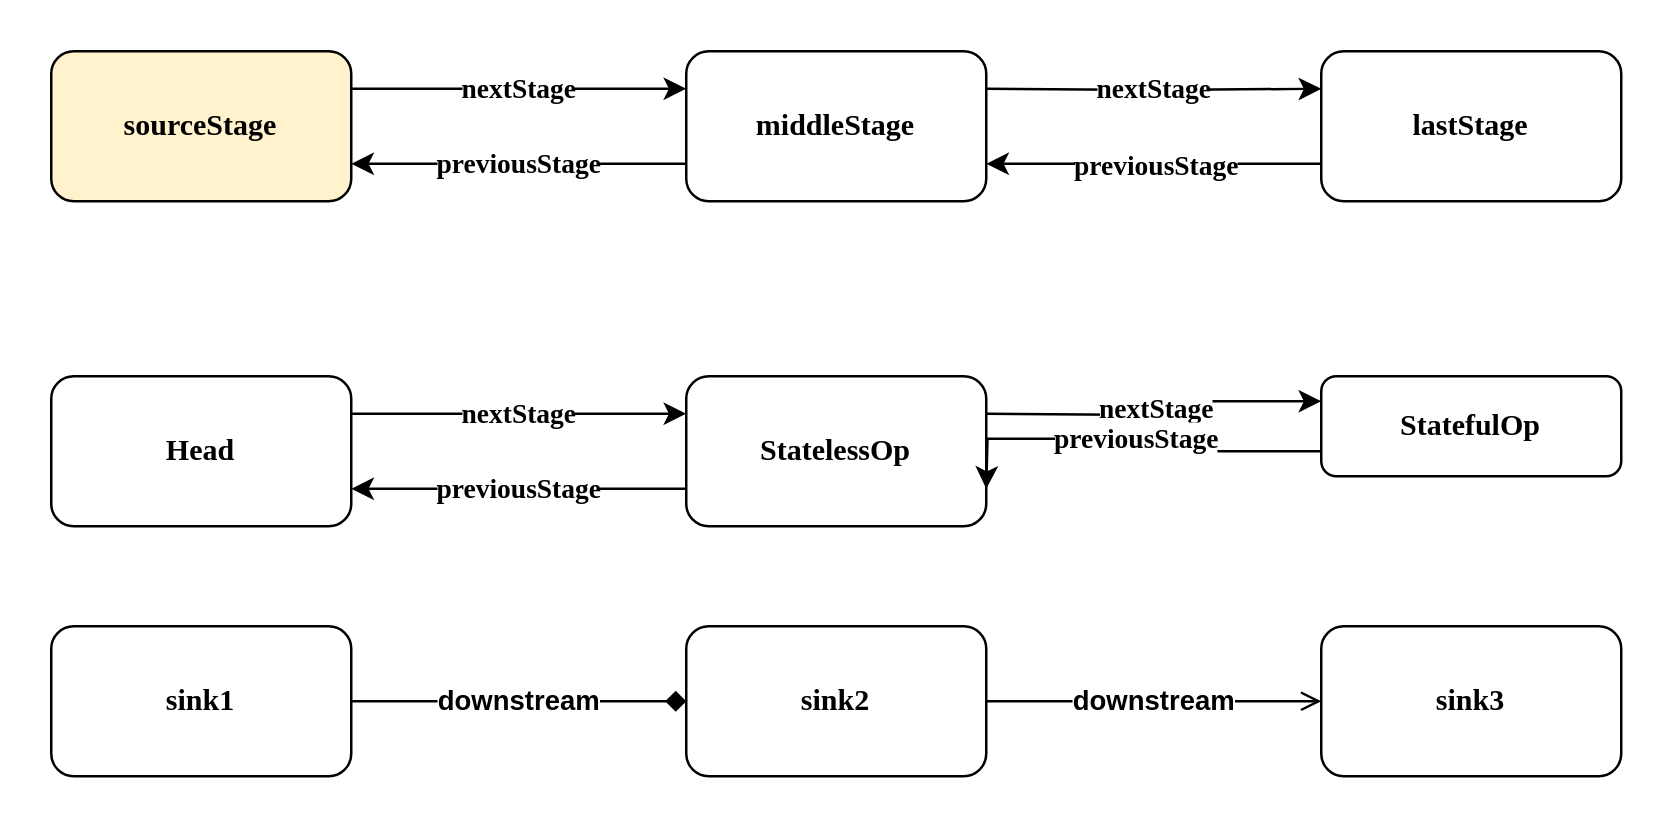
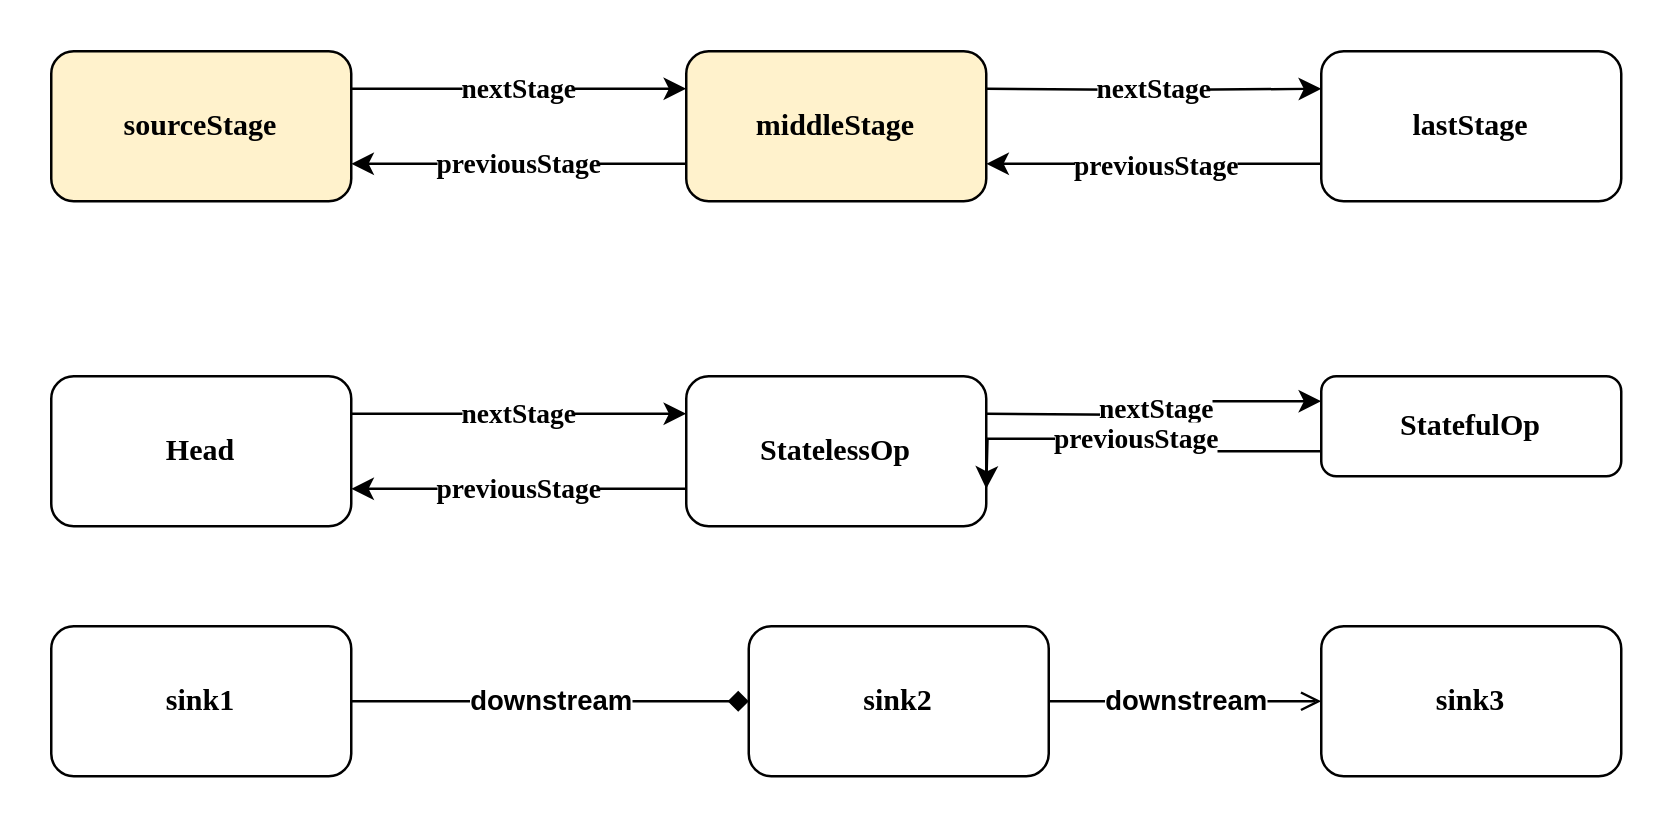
  <mxCell id="0" />
  <mxCell id="1" parent="0" />
  <mxCell id="2" value="nextStage" style="edgeStyle=orthogonalEdgeStyle;rounded=0;orthogonalLoop=1;jettySize=auto;html=1;entryX=0;entryY=0.25;entryDx=0;entryDy=0;exitX=1;exitY=0.25;exitDx=0;exitDy=0;fontStyle=1;fontFamily=Lucida Console;" parent="1" source="3" target="4" edge="1"><mxGeometry relative="1" as="geometry"><mxPoint x="140" y="36" as="sourcePoint" /><mxPoint x="220" y="36" as="targetPoint" /></mxGeometry></mxCell>
  <mxCell id="3" value="sourceStage" style="rounded=1;whiteSpace=wrap;html=1;fontStyle=1;fontFamily=Lucida Console;fillColor=#fff2cc;" parent="1" vertex="1"><mxGeometry x="20" y="20" width="120" height="60" as="geometry" /></mxCell>
- <mxCell id="4" value="middleStage" style="rounded=1;whiteSpace=wrap;html=1;fontStyle=1;fontFamily=Lucida Console;" parent="1" vertex="1"><mxGeometry x="274" y="20" width="120" height="60" as="geometry" /></mxCell>
+ <mxCell id="4" value="middleStage" style="rounded=1;whiteSpace=wrap;html=1;fontStyle=1;fontFamily=Lucida Console;fillColor=#fff2cc;" parent="1" vertex="1"><mxGeometry x="274" y="20" width="120" height="60" as="geometry" /></mxCell>
  <mxCell id="5" value="previousStage" style="edgeStyle=orthogonalEdgeStyle;rounded=0;orthogonalLoop=1;jettySize=auto;html=1;exitX=0;exitY=0.75;exitDx=0;exitDy=0;entryX=1;entryY=0.75;entryDx=0;entryDy=0;fontStyle=1;fontFamily=Lucida Console;" parent="1" source="4" target="3" edge="1"><mxGeometry relative="1" as="geometry"><mxPoint x="150" y="104" as="sourcePoint" /><mxPoint x="80" y="104" as="targetPoint" /></mxGeometry></mxCell>
  <mxCell id="6" value="nextStage" style="edgeStyle=orthogonalEdgeStyle;rounded=0;orthogonalLoop=1;jettySize=auto;html=1;entryX=0;entryY=0.25;entryDx=0;entryDy=0;exitX=1;exitY=0.25;exitDx=0;exitDy=0;fontStyle=1;fontFamily=Lucida Console;" parent="1" target="7" edge="1"><mxGeometry relative="1" as="geometry"><mxPoint x="394" y="35" as="sourcePoint" /><mxPoint x="474" y="36" as="targetPoint" /></mxGeometry></mxCell>
  <mxCell id="7" value="&lt;span&gt;lastStage&lt;/span&gt;" style="rounded=1;whiteSpace=wrap;html=1;fontStyle=1;fontFamily=Lucida Console;" parent="1" vertex="1"><mxGeometry x="528" y="20" width="120" height="60" as="geometry" /></mxCell>
  <mxCell id="8" value="previousStage" style="edgeStyle=orthogonalEdgeStyle;rounded=0;orthogonalLoop=1;jettySize=auto;html=1;exitX=0;exitY=0.75;exitDx=0;exitDy=0;entryX=1;entryY=0.75;entryDx=0;entryDy=0;fontStyle=1;fontFamily=Lucida Console;" parent="1" source="7" edge="1"><mxGeometry relative="1" as="geometry"><mxPoint x="404" y="104" as="sourcePoint" /><mxPoint x="394" y="65" as="targetPoint" /></mxGeometry></mxCell>
  <mxCell id="9" value="nextStage" style="edgeStyle=orthogonalEdgeStyle;rounded=0;orthogonalLoop=1;jettySize=auto;html=1;entryX=0;entryY=0.25;entryDx=0;entryDy=0;exitX=1;exitY=0.25;exitDx=0;exitDy=0;fontStyle=1;fontFamily=Lucida Console;" edge="1" parent="1" source="10" target="11"><mxGeometry relative="1" as="geometry"><mxPoint x="140" y="166" as="sourcePoint" /><mxPoint x="220" y="166" as="targetPoint" /></mxGeometry></mxCell>
  <mxCell id="10" value="Head" style="rounded=1;whiteSpace=wrap;html=1;fontStyle=1;fontFamily=Lucida Console;" vertex="1" parent="1"><mxGeometry x="20" y="150" width="120" height="60" as="geometry" /></mxCell>
  <mxCell id="11" value="StatelessOp" style="rounded=1;whiteSpace=wrap;html=1;fontStyle=1;fontFamily=Lucida Console;" vertex="1" parent="1"><mxGeometry x="274" y="150" width="120" height="60" as="geometry" /></mxCell>
  <mxCell id="12" value="previousStage" style="edgeStyle=orthogonalEdgeStyle;rounded=0;orthogonalLoop=1;jettySize=auto;html=1;exitX=0;exitY=0.75;exitDx=0;exitDy=0;entryX=1;entryY=0.75;entryDx=0;entryDy=0;fontStyle=1;fontFamily=Lucida Console;" edge="1" parent="1" source="11" target="10"><mxGeometry relative="1" as="geometry"><mxPoint x="150" y="234" as="sourcePoint" /><mxPoint x="80" y="234" as="targetPoint" /></mxGeometry></mxCell>
  <mxCell id="13" value="nextStage" style="edgeStyle=orthogonalEdgeStyle;rounded=0;orthogonalLoop=1;jettySize=auto;html=1;entryX=0;entryY=0.25;entryDx=0;entryDy=0;exitX=1;exitY=0.25;exitDx=0;exitDy=0;fontStyle=1;fontFamily=Lucida Console;" edge="1" parent="1" target="14"><mxGeometry relative="1" as="geometry"><mxPoint x="394" y="165" as="sourcePoint" /><mxPoint x="474" y="166" as="targetPoint" /></mxGeometry></mxCell>
  <mxCell id="14" value="&lt;span&gt;StatefulOp&lt;/span&gt;" style="rounded=1;whiteSpace=wrap;html=1;fontStyle=1;fontFamily=Lucida Console;" vertex="1" parent="1"><mxGeometry x="528" y="150" width="120" height="40" as="geometry" /></mxCell>
  <mxCell id="15" value="previousStage" style="edgeStyle=orthogonalEdgeStyle;rounded=0;orthogonalLoop=1;jettySize=auto;html=1;exitX=0;exitY=0.75;exitDx=0;exitDy=0;entryX=1;entryY=0.75;entryDx=0;entryDy=0;fontStyle=1;fontFamily=Lucida Console;" edge="1" parent="1" source="14"><mxGeometry relative="1" as="geometry"><mxPoint x="404" y="234" as="sourcePoint" /><mxPoint x="394" y="195" as="targetPoint" /></mxGeometry></mxCell>
  <mxCell id="16" value="downstream" style="edgeStyle=orthogonalEdgeStyle;rounded=0;orthogonalLoop=1;jettySize=auto;html=1;exitX=1;exitY=0.5;exitDx=0;exitDy=0;entryX=0;entryY=0.5;entryDx=0;entryDy=0;fontStyle=1;endArrow=diamond;" edge="1" parent="1" source="17" target="19"><mxGeometry relative="1" as="geometry" /></mxCell>
  <mxCell id="17" value="sink1" style="rounded=1;whiteSpace=wrap;html=1;fontStyle=1;fontFamily=Lucida Console;" vertex="1" parent="1"><mxGeometry x="20" y="250" width="120" height="60" as="geometry" /></mxCell>
  <mxCell id="18" value="downstream" style="edgeStyle=orthogonalEdgeStyle;rounded=0;orthogonalLoop=1;jettySize=auto;html=1;exitX=1;exitY=0.5;exitDx=0;exitDy=0;entryX=0;entryY=0.5;entryDx=0;entryDy=0;fontStyle=1;endArrow=open;" edge="1" parent="1" source="19" target="20"><mxGeometry relative="1" as="geometry" /></mxCell>
- <mxCell id="19" value="sink2" style="rounded=1;whiteSpace=wrap;html=1;fontStyle=1;fontFamily=Lucida Console;" vertex="1" parent="1"><mxGeometry x="274" y="250" width="120" height="60" as="geometry" /></mxCell>
+ <mxCell id="19" value="sink2" style="rounded=1;whiteSpace=wrap;html=1;fontStyle=1;fontFamily=Lucida Console;" vertex="1" parent="1"><mxGeometry x="299" y="250" width="120" height="60" as="geometry" /></mxCell>
  <mxCell id="20" value="&lt;span&gt;sink3&lt;/span&gt;" style="rounded=1;whiteSpace=wrap;html=1;fontStyle=1;fontFamily=Lucida Console;" vertex="1" parent="1"><mxGeometry x="528" y="250" width="120" height="60" as="geometry" /></mxCell>
